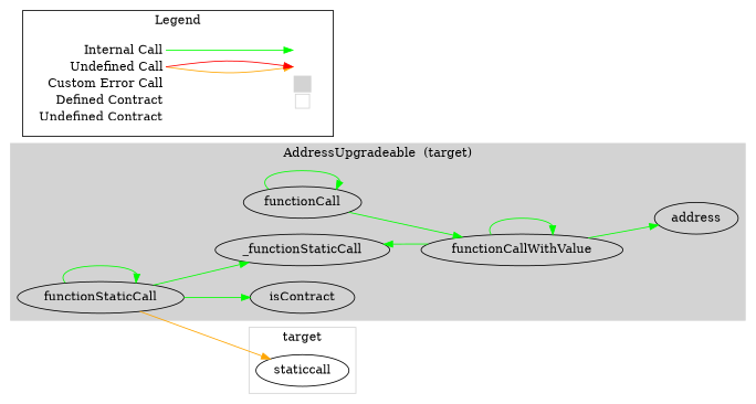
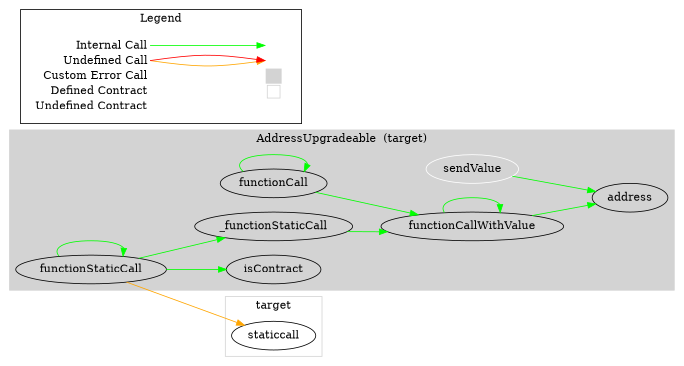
  digraph {
    compound=true
    rankdir=LR
    edge [color=green]
    n1 [label=isContract]
+   n2 [color=white label=sendValue]
    n3 [label=functionCall]
    n4 [label=functionCallWithValue]
    n5 [label=functionStaticCall]
    n6 [label=_functionStaticCall]
    n7 [label=address]
    n8 [label=staticcall]
    n9 [label=<<table border="0" cellpadding="2" cellspacing="0" cellborder="0">   <tr><td align="right" port="i1">Internal Call</td></tr>   <tr><td align="right" port="i2">Undefined Call</td></tr>   <tr><td align="right" port="i2">Custom Error Call</td></tr>   <tr><td align="right" port="i3">Defined Contract</td></tr>   <tr><td align="right" port="i4">Undefined Contract</td></tr>   </table>> shape=plaintext]
    n10 [label=<<table border="0" cellpadding="2" cellspacing="0" cellborder="0">   <tr><td port="i1">&nbsp;&nbsp;&nbsp;</td></tr>   <tr><td port="i2">&nbsp;&nbsp;&nbsp;</td></tr>   <tr><td port="i3" bgcolor="lightgray">&nbsp;&nbsp;&nbsp;</td></tr>   <tr><td port="i4">     <table border="1" cellborder="0" cellspacing="0" cellpadding="7" color="lightgray">       <tr>        <td></td>       </tr>      </table>   </td></tr>   </table>> shape=plaintext]
    subgraph cluster_1 {
      bgcolor=lightgray
      color=lightgray
      label="AddressUpgradeable  (target)"
      style=filled
      n1
+     n2
      n3
      n4
      n5
      n6
      n7
    }
    subgraph cluster_2 {
      color=lightgray
      label=target
      n8
    }
    subgraph cluster_3 {
      label=Legend
      n9
      n10
    }
+   n2 -> n7
    n3 -> n3
    n3 -> n4
    n4 -> n4
-   n4 -> n6
+   n6 -> n4
    n4 -> n7
    n5 -> n1
    n5 -> n5
    n5 -> n6
    n5 -> n8 [color=orange]
    n9 -> n10 [headport="i1:w" tailport="i1:e"]
    n9 -> n10 [color=orange headport="i2:w" tailport="i2:e"]
    n9 -> n10 [color=red headport="i2:w" tailport="i2:e"]
  }
